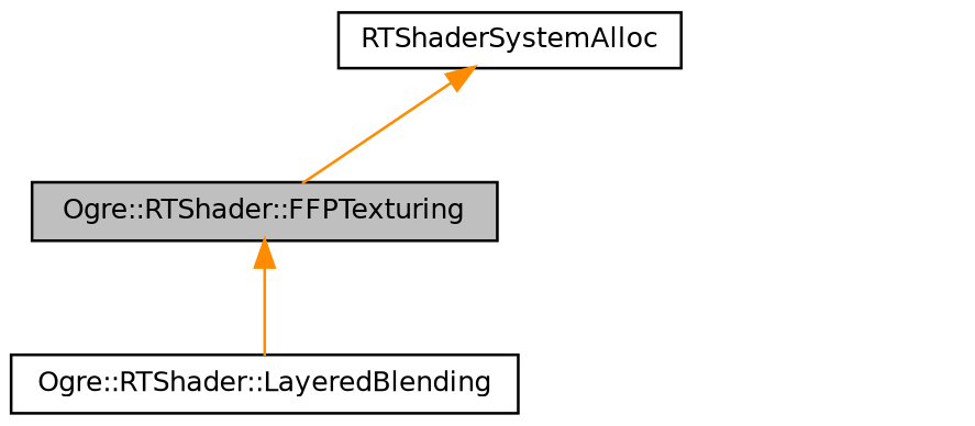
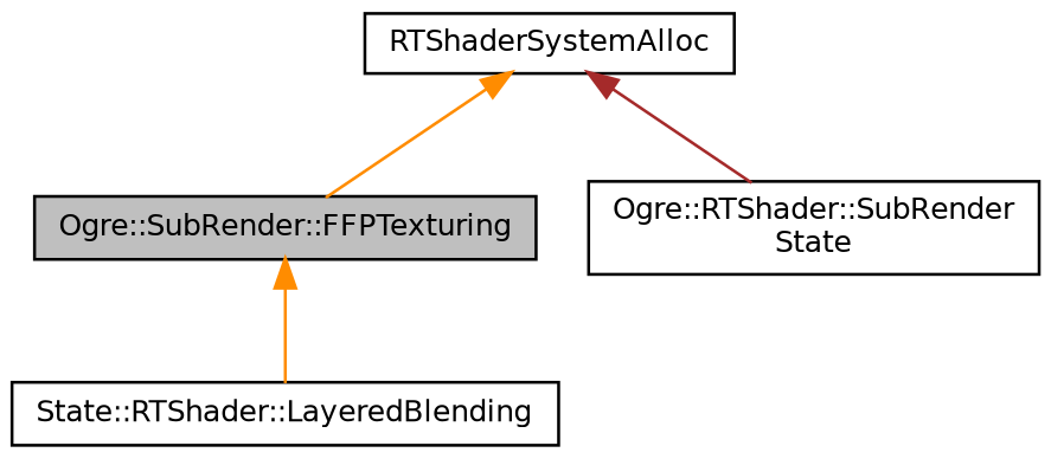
  digraph {
    node [color=black fontname=Helvetica fontsize=10 shape=record]
    edge [color=darkorange dir=back fontname=Helvetica fontsize=10 labelfontname=Helvetica labelfontsize=10 style=solid]
-   n1 [fillcolor=grey75 fontcolor=black height=0.2 label="Ogre::RTShader::FFPTexturing" style=filled width=0.4]
-   n2 [height=0.2 label="Ogre::RTShader::LayeredBlending" width=0.4]
+   n1 [fillcolor=grey75 fontcolor=black height=0.2 label="Ogre::SubRender::FFPTexturing" style=filled width=0.4]
+   n2 [height=0.2 label="State::RTShader::LayeredBlending" width=0.4]
+   n3 [height=0.2 label="Ogre::RTShader::SubRender\lState" width=0.4]
    n4 [height=0.2 label=RTShaderSystemAlloc width=0.4]
    n1 -> n2
    n4 -> n1
+   n4 -> n3 [color=brown]
  }
